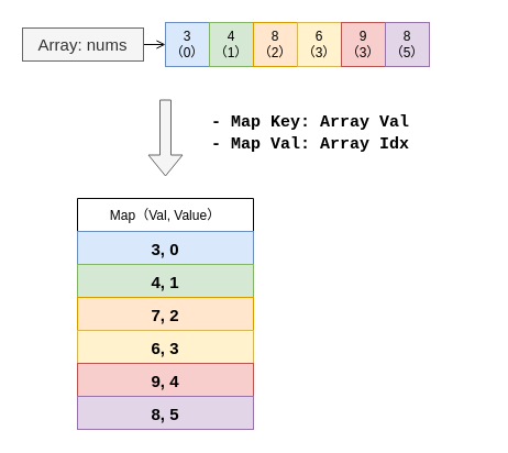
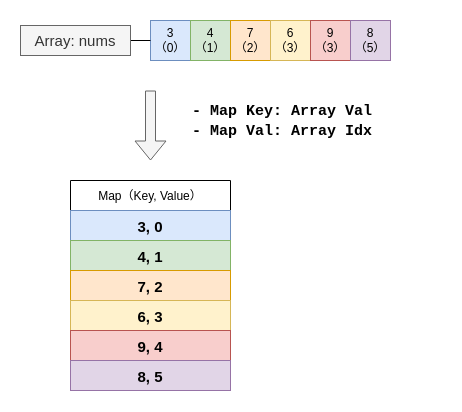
  <mxCell id="0" />
  <mxCell id="1" parent="0" />
- <mxCell id="2" value="Map（Val, Value）" style="swimlane;fontStyle=0;childLayout=stackLayout;horizontal=1;startSize=30;horizontalStack=0;resizeParent=1;resizeParentMax=0;resizeLast=0;collapsible=1;marginBottom=0;" parent="1" vertex="1"><mxGeometry x="70" y="180" width="160" height="210" as="geometry" /></mxCell>
+ <mxCell id="2" value="Map（Key, Value）" style="swimlane;fontStyle=0;childLayout=stackLayout;horizontal=1;startSize=30;horizontalStack=0;resizeParent=1;resizeParentMax=0;resizeLast=0;collapsible=1;marginBottom=0;" parent="1" vertex="1"><mxGeometry x="70" y="180" width="160" height="210" as="geometry" /></mxCell>
  <mxCell id="3" value="3, 0" style="text;strokeColor=#6c8ebf;fillColor=#dae8fc;align=center;verticalAlign=middle;spacingLeft=4;spacingRight=4;overflow=hidden;points=[[0,0.5],[1,0.5]];portConstraint=eastwest;rotatable=0;fontStyle=1;fontSize=15;" parent="2" vertex="1"><mxGeometry y="30" width="160" height="30" as="geometry" /></mxCell>
  <mxCell id="4" value="4, 1" style="text;strokeColor=#82b366;fillColor=#d5e8d4;align=center;verticalAlign=middle;spacingLeft=4;spacingRight=4;overflow=hidden;points=[[0,0.5],[1,0.5]];portConstraint=eastwest;rotatable=0;fontStyle=1;fontSize=15;" parent="2" vertex="1"><mxGeometry y="60" width="160" height="30" as="geometry" /></mxCell>
  <mxCell id="5" value="7, 2" style="text;strokeColor=#d79b00;fillColor=#ffe6cc;align=center;verticalAlign=middle;spacingLeft=4;spacingRight=4;overflow=hidden;points=[[0,0.5],[1,0.5]];portConstraint=eastwest;rotatable=0;fontStyle=1;fontSize=15;" parent="2" vertex="1"><mxGeometry y="90" width="160" height="30" as="geometry" /></mxCell>
  <mxCell id="6" value="6, 3" style="text;strokeColor=#d6b656;fillColor=#fff2cc;align=center;verticalAlign=middle;spacingLeft=4;spacingRight=4;overflow=hidden;points=[[0,0.5],[1,0.5]];portConstraint=eastwest;rotatable=0;fontStyle=1;fontSize=15;" parent="2" vertex="1"><mxGeometry y="120" width="160" height="30" as="geometry" /></mxCell>
  <mxCell id="7" value="9, 4" style="text;strokeColor=#b85450;fillColor=#f8cecc;align=center;verticalAlign=middle;spacingLeft=4;spacingRight=4;overflow=hidden;points=[[0,0.5],[1,0.5]];portConstraint=eastwest;rotatable=0;fontStyle=1;fontSize=15;" parent="2" vertex="1"><mxGeometry y="150" width="160" height="30" as="geometry" /></mxCell>
  <mxCell id="8" value="8, 5" style="text;strokeColor=#9673a6;fillColor=#e1d5e7;align=center;verticalAlign=middle;spacingLeft=4;spacingRight=4;overflow=hidden;points=[[0,0.5],[1,0.5]];portConstraint=eastwest;rotatable=0;fontStyle=1;fontSize=15;" parent="2" vertex="1"><mxGeometry y="180" width="160" height="30" as="geometry" /></mxCell>
  <mxCell id="9" value="3&lt;br&gt;（0）" style="rounded=0;whiteSpace=wrap;html=1;fillColor=#dae8fc;strokeColor=#6c8ebf;" parent="1" vertex="1"><mxGeometry x="150" y="20" width="40" height="40" as="geometry" /></mxCell>
  <mxCell id="10" value="4&lt;br&gt;（1）" style="rounded=0;whiteSpace=wrap;html=1;fillColor=#d5e8d4;strokeColor=#82b366;" parent="1" vertex="1"><mxGeometry x="190" y="20" width="40" height="40" as="geometry" /></mxCell>
- <mxCell id="11" value="8&lt;br&gt;（2）" style="rounded=0;whiteSpace=wrap;html=1;fillColor=#ffe6cc;strokeColor=#d79b00;" parent="1" vertex="1"><mxGeometry x="230" y="20" width="40" height="40" as="geometry" /></mxCell>
+ <mxCell id="11" value="7&lt;br&gt;（2）" style="rounded=0;whiteSpace=wrap;html=1;fillColor=#ffe6cc;strokeColor=#d79b00;" parent="1" vertex="1"><mxGeometry x="230" y="20" width="40" height="40" as="geometry" /></mxCell>
  <mxCell id="12" value="6&lt;br&gt;（3）" style="rounded=0;whiteSpace=wrap;html=1;fillColor=#fff2cc;strokeColor=#d6b656;" parent="1" vertex="1"><mxGeometry x="270" y="20" width="40" height="40" as="geometry" /></mxCell>
  <mxCell id="13" value="9&lt;br&gt;（3）" style="rounded=0;whiteSpace=wrap;html=1;fillColor=#f8cecc;strokeColor=#b85450;" parent="1" vertex="1"><mxGeometry x="310" y="20" width="40" height="40" as="geometry" /></mxCell>
  <mxCell id="14" value="8&lt;br&gt;（5）" style="rounded=0;whiteSpace=wrap;html=1;fillColor=#e1d5e7;strokeColor=#9673a6;" parent="1" vertex="1"><mxGeometry x="350" y="20" width="40" height="40" as="geometry" /></mxCell>
- <mxCell id="15" style="edgeStyle=orthogonalEdgeStyle;rounded=0;orthogonalLoop=1;jettySize=auto;html=1;exitX=1;exitY=0.5;exitDx=0;exitDy=0;entryX=0;entryY=0.5;entryDx=0;entryDy=0;fontSize=15;endArrow=open;endFill=0;" parent="1" source="16" target="9" edge="1"><mxGeometry relative="1" as="geometry" /></mxCell>
+ <mxCell id="15" style="edgeStyle=orthogonalEdgeStyle;rounded=0;orthogonalLoop=1;jettySize=auto;html=1;exitX=1;exitY=0.5;exitDx=0;exitDy=0;entryX=0;entryY=0.5;entryDx=0;entryDy=0;fontSize=15;endArrow=none;endFill=0;" parent="1" source="16" target="9" edge="1"><mxGeometry relative="1" as="geometry" /></mxCell>
  <mxCell id="16" value="Array: nums" style="text;html=1;align=center;verticalAlign=middle;whiteSpace=wrap;rounded=0;fontSize=15;fillColor=#f5f5f5;fontColor=#333333;strokeColor=#666666;" parent="1" vertex="1"><mxGeometry x="20" y="25" width="110" height="30" as="geometry" /></mxCell>
  <mxCell id="17" value="" style="shape=flexArrow;endArrow=classic;html=1;rounded=0;fillColor=#f5f5f5;strokeColor=#666666;" edge="1" parent="1"><mxGeometry width="50" height="50" relative="1" as="geometry"><mxPoint x="150" y="90" as="sourcePoint" /><mxPoint x="150" y="160" as="targetPoint" /></mxGeometry></mxCell>
  <mxCell id="18" value="&lt;font face=&quot;Courier New&quot;&gt;&lt;b&gt;- Map Key: Array Val&lt;br&gt;- Map Val: Array Idx&lt;/b&gt;&lt;/font&gt;" style="text;html=1;strokeColor=none;fillColor=none;align=left;verticalAlign=middle;whiteSpace=wrap;rounded=0;fontSize=15;" vertex="1" parent="1"><mxGeometry x="190" y="100" width="250" height="40" as="geometry" /></mxCell>
